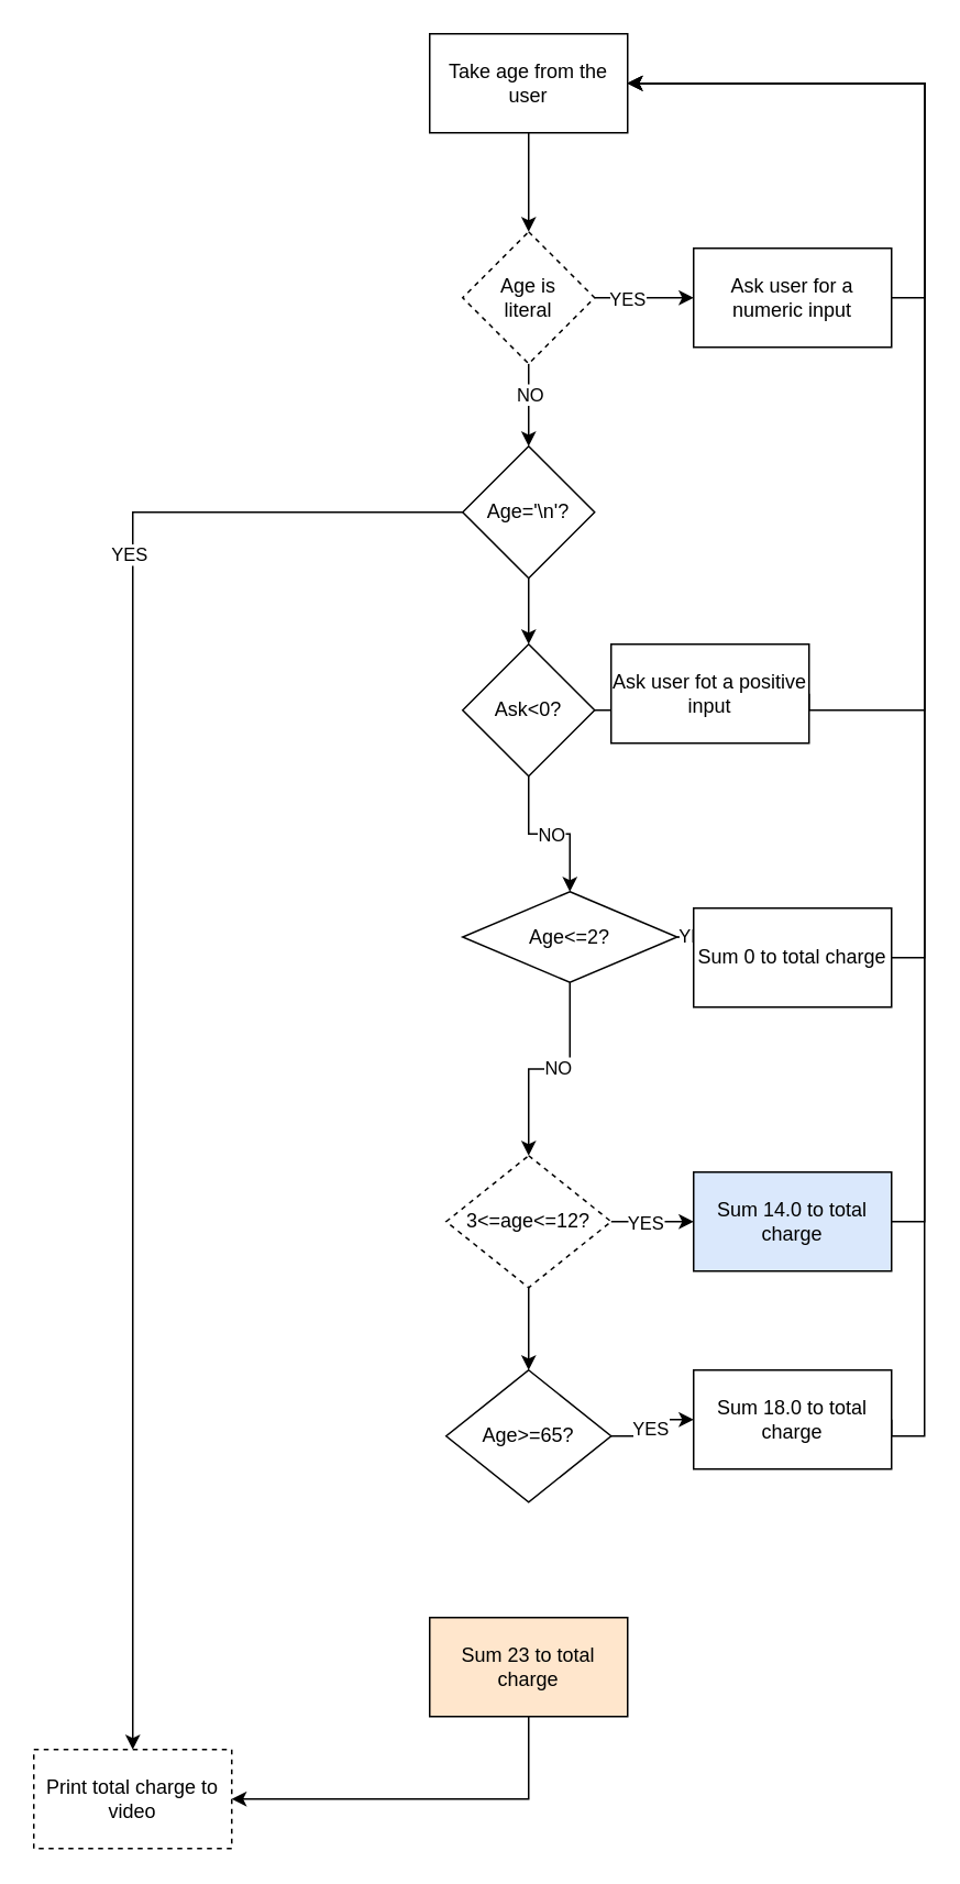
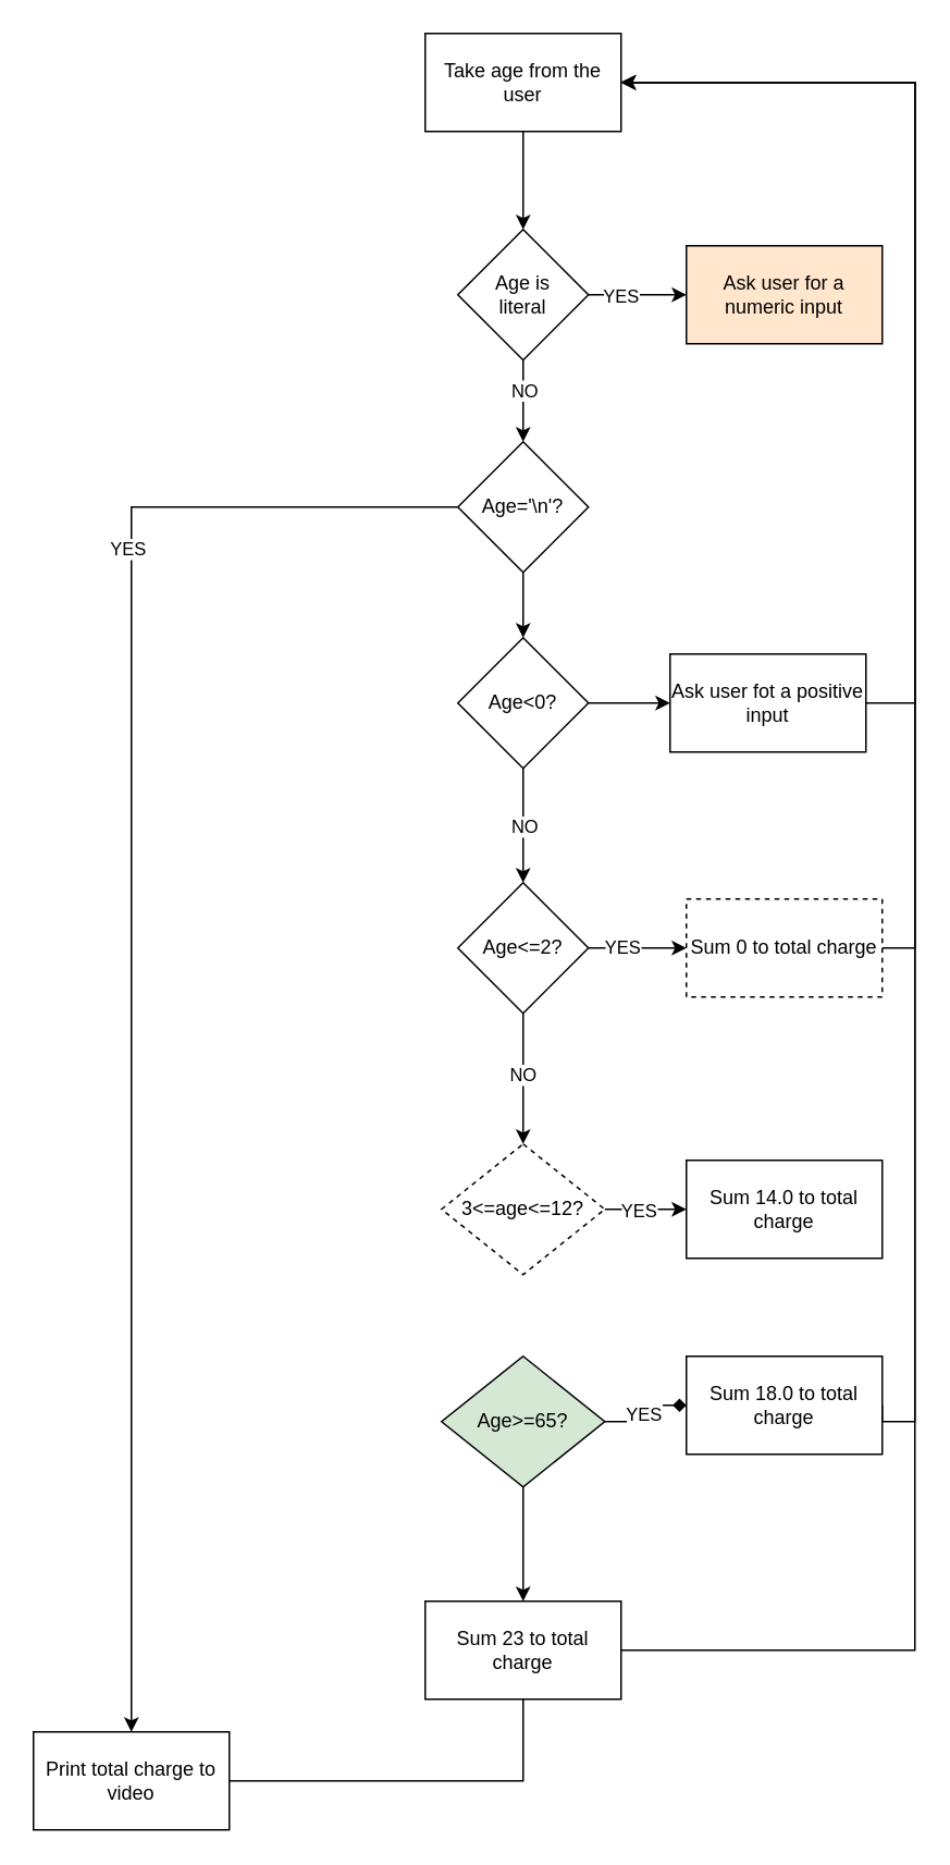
  <mxCell id="0" />
  <mxCell id="1" parent="0" />
  <mxCell id="2" style="edgeStyle=orthogonalEdgeStyle;rounded=0;orthogonalLoop=1;jettySize=auto;html=1;exitX=0.5;exitY=1;exitDx=0;exitDy=0;" edge="1" parent="1" source="3" target="8"><mxGeometry relative="1" as="geometry" /></mxCell>
  <mxCell id="3" value="Take age from the user" style="rounded=0;whiteSpace=wrap;html=1;" vertex="1" parent="1"><mxGeometry x="260" y="20" width="120" height="60" as="geometry" /></mxCell>
  <mxCell id="4" value="" style="edgeStyle=orthogonalEdgeStyle;rounded=0;orthogonalLoop=1;jettySize=auto;html=1;" edge="1" parent="1" source="8" target="10"><mxGeometry relative="1" as="geometry" /></mxCell>
  <mxCell id="5" value="YES" style="edgeLabel;html=1;align=center;verticalAlign=middle;resizable=0;points=[];" vertex="1" connectable="0" parent="4"><mxGeometry x="-0.367" relative="1" as="geometry"><mxPoint as="offset" /></mxGeometry></mxCell>
  <mxCell id="6" value="" style="edgeStyle=orthogonalEdgeStyle;rounded=0;orthogonalLoop=1;jettySize=auto;html=1;" edge="1" parent="1" source="8" target="14"><mxGeometry relative="1" as="geometry" /></mxCell>
  <mxCell id="7" value="NO" style="edgeLabel;html=1;align=center;verticalAlign=middle;resizable=0;points=[];" vertex="1" connectable="0" parent="6"><mxGeometry x="-0.3" relative="1" as="geometry"><mxPoint as="offset" /></mxGeometry></mxCell>
- <mxCell id="8" value="Age is&lt;div&gt;literal&lt;/div&gt;" style="rhombus;whiteSpace=wrap;html=1;rounded=0;dashed=1;" vertex="1" parent="1"><mxGeometry x="280" y="140" width="80" height="80" as="geometry" /></mxCell>
- <mxCell id="9" style="edgeStyle=orthogonalEdgeStyle;rounded=0;orthogonalLoop=1;jettySize=auto;html=1;exitX=1;exitY=0.5;exitDx=0;exitDy=0;entryX=1;entryY=0.5;entryDx=0;entryDy=0;" edge="1" parent="1" source="10" target="3"><mxGeometry relative="1" as="geometry" /></mxCell>
- <mxCell id="10" value="Ask user for a numeric input" style="whiteSpace=wrap;html=1;rounded=0;" vertex="1" parent="1"><mxGeometry x="420" y="150" width="120" height="60" as="geometry" /></mxCell>
+ <mxCell id="8" value="Age is&lt;div&gt;literal&lt;/div&gt;" style="rhombus;whiteSpace=wrap;html=1;rounded=0;" vertex="1" parent="1"><mxGeometry x="280" y="140" width="80" height="80" as="geometry" /></mxCell>
+ <mxCell id="10" value="Ask user for a numeric input" style="whiteSpace=wrap;html=1;rounded=0;fillColor=#ffe6cc;" vertex="1" parent="1"><mxGeometry x="420" y="150" width="120" height="60" as="geometry" /></mxCell>
  <mxCell id="11" value="" style="edgeStyle=orthogonalEdgeStyle;rounded=0;orthogonalLoop=1;jettySize=auto;html=1;" edge="1" parent="1" source="14" target="15"><mxGeometry relative="1" as="geometry" /></mxCell>
  <mxCell id="12" value="YES" style="edgeLabel;html=1;align=center;verticalAlign=middle;resizable=0;points=[];" vertex="1" connectable="0" parent="11"><mxGeometry x="-0.527" y="-3" relative="1" as="geometry"><mxPoint as="offset" /></mxGeometry></mxCell>
  <mxCell id="13" value="" style="edgeStyle=orthogonalEdgeStyle;rounded=0;orthogonalLoop=1;jettySize=auto;html=1;" edge="1" parent="1" source="14" target="32"><mxGeometry relative="1" as="geometry" /></mxCell>
  <mxCell id="14" value="Age='\n'?" style="rhombus;whiteSpace=wrap;html=1;rounded=0;" vertex="1" parent="1"><mxGeometry x="280" y="270" width="80" height="80" as="geometry" /></mxCell>
- <mxCell id="15" value="Print total charge to video" style="whiteSpace=wrap;html=1;rounded=0;dashed=1;" vertex="1" parent="1"><mxGeometry x="20" y="1060" width="120" height="60" as="geometry" /></mxCell>
+ <mxCell id="15" value="Print total charge to video" style="whiteSpace=wrap;html=1;rounded=0;" vertex="1" parent="1"><mxGeometry x="20" y="1060" width="120" height="60" as="geometry" /></mxCell>
  <mxCell id="16" value="" style="edgeStyle=orthogonalEdgeStyle;rounded=0;orthogonalLoop=1;jettySize=auto;html=1;" edge="1" parent="1" source="20" target="22"><mxGeometry relative="1" as="geometry" /></mxCell>
  <mxCell id="17" value="YES" style="edgeLabel;html=1;align=center;verticalAlign=middle;resizable=0;points=[];" vertex="1" connectable="0" parent="16"><mxGeometry x="-0.333" y="1" relative="1" as="geometry"><mxPoint as="offset" /></mxGeometry></mxCell>
  <mxCell id="18" value="" style="edgeStyle=orthogonalEdgeStyle;rounded=0;orthogonalLoop=1;jettySize=auto;html=1;" edge="1" parent="1" source="20" target="26"><mxGeometry relative="1" as="geometry" /></mxCell>
  <mxCell id="19" value="NO" style="edgeLabel;html=1;align=center;verticalAlign=middle;resizable=0;points=[];" vertex="1" connectable="0" parent="18"><mxGeometry x="-0.075" y="-1" relative="1" as="geometry"><mxPoint as="offset" /></mxGeometry></mxCell>
- <mxCell id="20" value="Age&amp;lt;=2?" style="rhombus;whiteSpace=wrap;html=1;rounded=0;" vertex="1" parent="1"><mxGeometry x="280" y="540" width="130" height="55" as="geometry" /></mxCell>
+ <mxCell id="20" value="Age&amp;lt;=2?" style="rhombus;whiteSpace=wrap;html=1;rounded=0;" vertex="1" parent="1"><mxGeometry x="280" y="540" width="80" height="80" as="geometry" /></mxCell>
  <mxCell id="21" style="edgeStyle=orthogonalEdgeStyle;rounded=0;orthogonalLoop=1;jettySize=auto;html=1;exitX=1;exitY=0.5;exitDx=0;exitDy=0;entryX=1;entryY=0.5;entryDx=0;entryDy=0;" edge="1" parent="1" source="22" target="3"><mxGeometry relative="1" as="geometry" /></mxCell>
- <mxCell id="22" value="Sum 0 to total charge" style="whiteSpace=wrap;html=1;rounded=0;" vertex="1" parent="1"><mxGeometry x="420" y="550" width="120" height="60" as="geometry" /></mxCell>
+ <mxCell id="22" value="Sum 0 to total charge" style="whiteSpace=wrap;html=1;rounded=0;dashed=1;" vertex="1" parent="1"><mxGeometry x="420" y="550" width="120" height="60" as="geometry" /></mxCell>
  <mxCell id="23" value="" style="edgeStyle=orthogonalEdgeStyle;rounded=0;orthogonalLoop=1;jettySize=auto;html=1;" edge="1" parent="1" source="26" target="28"><mxGeometry relative="1" as="geometry" /></mxCell>
  <mxCell id="24" value="YES" style="edgeLabel;html=1;align=center;verticalAlign=middle;resizable=0;points=[];" vertex="1" connectable="0" parent="23"><mxGeometry x="-0.2" relative="1" as="geometry"><mxPoint as="offset" /></mxGeometry></mxCell>
- <mxCell id="25" value="" style="edgeStyle=orthogonalEdgeStyle;rounded=0;orthogonalLoop=1;jettySize=auto;html=1;" edge="1" parent="1" source="26" target="38"><mxGeometry relative="1" as="geometry" /></mxCell>
  <mxCell id="26" value="3&amp;lt;=age&amp;lt;=12?" style="rhombus;whiteSpace=wrap;html=1;rounded=0;dashed=1;" vertex="1" parent="1"><mxGeometry x="270" y="700" width="100" height="80" as="geometry" /></mxCell>
- <mxCell id="27" style="edgeStyle=orthogonalEdgeStyle;rounded=0;orthogonalLoop=1;jettySize=auto;html=1;exitX=1;exitY=0.5;exitDx=0;exitDy=0;entryX=1;entryY=0.5;entryDx=0;entryDy=0;" edge="1" parent="1" source="28" target="3"><mxGeometry relative="1" as="geometry" /></mxCell>
- <mxCell id="28" value="Sum 14.0 to total charge" style="whiteSpace=wrap;html=1;rounded=0;fillColor=#dae8fc;" vertex="1" parent="1"><mxGeometry x="420" y="710" width="120" height="60" as="geometry" /></mxCell>
+ <mxCell id="28" value="Sum 14.0 to total charge" style="whiteSpace=wrap;html=1;rounded=0;" vertex="1" parent="1"><mxGeometry x="420" y="710" width="120" height="60" as="geometry" /></mxCell>
  <mxCell id="29" style="edgeStyle=orthogonalEdgeStyle;rounded=0;orthogonalLoop=1;jettySize=auto;html=1;exitX=0.5;exitY=1;exitDx=0;exitDy=0;entryX=0.5;entryY=0;entryDx=0;entryDy=0;" edge="1" parent="1" source="32" target="20"><mxGeometry relative="1" as="geometry" /></mxCell>
  <mxCell id="30" value="NO" style="edgeLabel;html=1;align=center;verticalAlign=middle;resizable=0;points=[];" vertex="1" connectable="0" parent="29"><mxGeometry relative="1" as="geometry"><mxPoint as="offset" /></mxGeometry></mxCell>
  <mxCell id="31" value="" style="edgeStyle=orthogonalEdgeStyle;rounded=0;orthogonalLoop=1;jettySize=auto;html=1;" edge="1" parent="1" source="32" target="34"><mxGeometry relative="1" as="geometry" /></mxCell>
- <mxCell id="32" value="Ask&amp;lt;0?" style="rhombus;whiteSpace=wrap;html=1;rounded=0;" vertex="1" parent="1"><mxGeometry x="280" y="390" width="80" height="80" as="geometry" /></mxCell>
+ <mxCell id="32" value="Age&amp;lt;0?" style="rhombus;whiteSpace=wrap;html=1;rounded=0;" vertex="1" parent="1"><mxGeometry x="280" y="390" width="80" height="80" as="geometry" /></mxCell>
  <mxCell id="33" style="edgeStyle=orthogonalEdgeStyle;rounded=0;orthogonalLoop=1;jettySize=auto;html=1;exitX=1;exitY=0.5;exitDx=0;exitDy=0;entryX=1;entryY=0.5;entryDx=0;entryDy=0;" edge="1" parent="1" source="34" target="3"><mxGeometry relative="1" as="geometry"><Array as="points"><mxPoint x="560" y="430" /><mxPoint x="560" y="50" /></Array></mxGeometry></mxCell>
- <mxCell id="34" value="Ask user fot a positive input" style="whiteSpace=wrap;html=1;rounded=0;" vertex="1" parent="1"><mxGeometry x="370" y="390" width="120" height="60" as="geometry" /></mxCell>
- <mxCell id="35" value="" style="edgeStyle=orthogonalEdgeStyle;rounded=0;orthogonalLoop=1;jettySize=auto;html=1;" edge="1" parent="1" source="38" target="40"><mxGeometry relative="1" as="geometry" /></mxCell>
+ <mxCell id="34" value="Ask user fot a positive input" style="whiteSpace=wrap;html=1;rounded=0;" vertex="1" parent="1"><mxGeometry x="410" y="400" width="120" height="60" as="geometry" /></mxCell>
+ <mxCell id="35" value="" style="edgeStyle=orthogonalEdgeStyle;rounded=0;orthogonalLoop=1;jettySize=auto;html=1;endArrow=diamond;" edge="1" parent="1" source="38" target="40"><mxGeometry relative="1" as="geometry" /></mxCell>
  <mxCell id="36" value="YES" style="edgeLabel;html=1;align=center;verticalAlign=middle;resizable=0;points=[];" vertex="1" connectable="0" parent="35"><mxGeometry y="2" relative="1" as="geometry"><mxPoint as="offset" /></mxGeometry></mxCell>
- <mxCell id="38" value="Age&amp;gt;=65?" style="rhombus;whiteSpace=wrap;html=1;rounded=0;" vertex="1" parent="1"><mxGeometry x="270" y="830" width="100" height="80" as="geometry" /></mxCell>
+ <mxCell id="37" value="" style="edgeStyle=orthogonalEdgeStyle;rounded=0;orthogonalLoop=1;jettySize=auto;html=1;" edge="1" parent="1" source="38" target="43"><mxGeometry relative="1" as="geometry" /></mxCell>
+ <mxCell id="38" value="Age&amp;gt;=65?" style="rhombus;whiteSpace=wrap;html=1;rounded=0;fillColor=#d5e8d4;" vertex="1" parent="1"><mxGeometry x="270" y="830" width="100" height="80" as="geometry" /></mxCell>
  <mxCell id="39" style="edgeStyle=orthogonalEdgeStyle;rounded=0;orthogonalLoop=1;jettySize=auto;html=1;exitX=1;exitY=0.5;exitDx=0;exitDy=0;entryX=1;entryY=0.5;entryDx=0;entryDy=0;" edge="1" parent="1" source="40" target="3"><mxGeometry relative="1" as="geometry"><Array as="points"><mxPoint x="560" y="870" /><mxPoint x="560" y="50" /></Array></mxGeometry></mxCell>
  <mxCell id="40" value="Sum 18.0 to total charge" style="whiteSpace=wrap;html=1;rounded=0;" vertex="1" parent="1"><mxGeometry x="420" y="830" width="120" height="60" as="geometry" /></mxCell>
- <mxCell id="42" style="edgeStyle=orthogonalEdgeStyle;rounded=0;orthogonalLoop=1;jettySize=auto;html=1;exitX=0.5;exitY=1;exitDx=0;exitDy=0;entryX=1;entryY=0.5;entryDx=0;entryDy=0;" edge="1" parent="1" source="43" target="15"><mxGeometry relative="1" as="geometry" /></mxCell>
- <mxCell id="43" value="Sum 23 to total charge" style="whiteSpace=wrap;html=1;rounded=0;fillColor=#ffe6cc;" vertex="1" parent="1"><mxGeometry x="260" y="980" width="120" height="60" as="geometry" /></mxCell>
+ <mxCell id="41" style="edgeStyle=orthogonalEdgeStyle;rounded=0;orthogonalLoop=1;jettySize=auto;html=1;exitX=1;exitY=0.5;exitDx=0;exitDy=0;entryX=1;entryY=0.5;entryDx=0;entryDy=0;" edge="1" parent="1" source="43" target="3"><mxGeometry relative="1" as="geometry"><Array as="points"><mxPoint x="560" y="1010" /><mxPoint x="560" y="50" /></Array></mxGeometry></mxCell>
+ <mxCell id="42" style="edgeStyle=orthogonalEdgeStyle;rounded=0;orthogonalLoop=1;jettySize=auto;html=1;exitX=0.5;exitY=1;exitDx=0;exitDy=0;entryX=1;entryY=0.5;entryDx=0;entryDy=0;endArrow=none;" edge="1" parent="1" source="43" target="15"><mxGeometry relative="1" as="geometry" /></mxCell>
+ <mxCell id="43" value="Sum 23 to total charge" style="whiteSpace=wrap;html=1;rounded=0;" vertex="1" parent="1"><mxGeometry x="260" y="980" width="120" height="60" as="geometry" /></mxCell>
